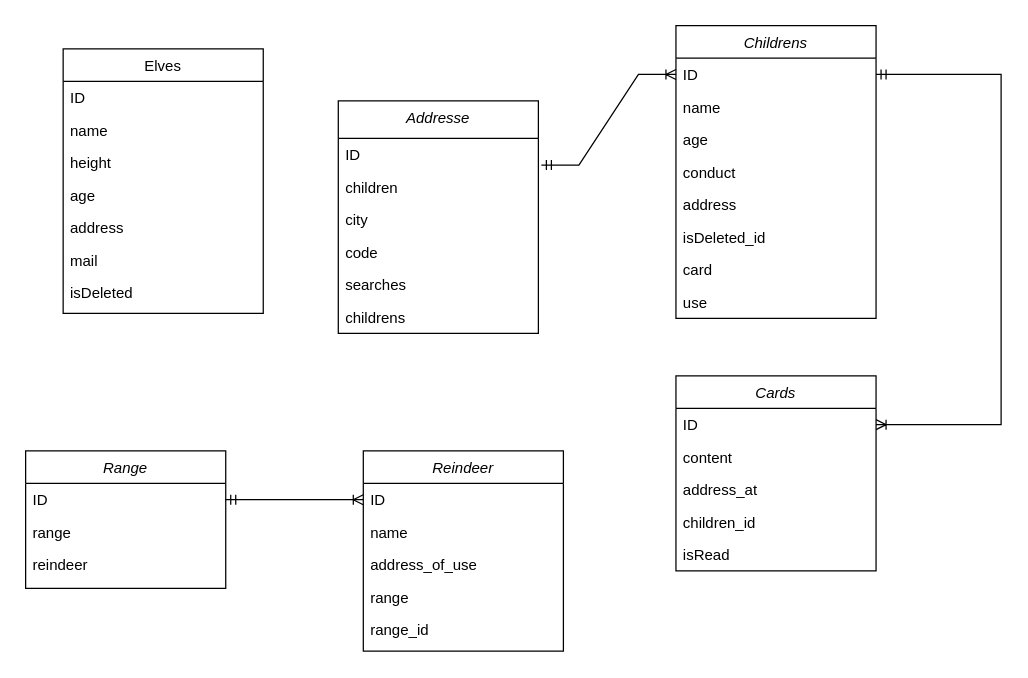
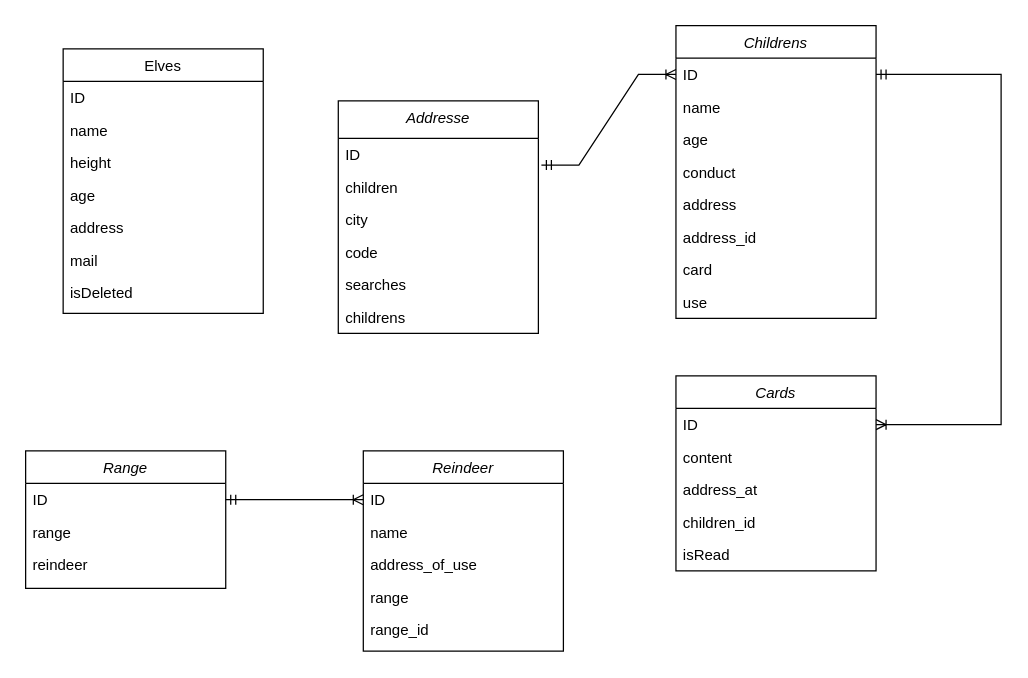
  <mxCell id="0" />
  <mxCell id="1" parent="0" />
  <mxCell id="2" value="Addresse&#10;" style="swimlane;fontStyle=2;align=center;verticalAlign=top;childLayout=stackLayout;horizontal=1;startSize=30;horizontalStack=0;resizeParent=1;resizeLast=0;collapsible=1;marginBottom=0;rounded=0;shadow=0;strokeWidth=1;labelBackgroundColor=none;" parent="1" vertex="1"><mxGeometry x="270" y="80" width="160" height="186" as="geometry"><mxRectangle x="220" y="120" width="160" height="26" as="alternateBounds" /></mxGeometry></mxCell>
  <mxCell id="3" value="ID" style="text;align=left;verticalAlign=top;spacingLeft=4;spacingRight=4;overflow=hidden;rotatable=0;points=[[0,0.5],[1,0.5]];portConstraint=eastwest;labelBackgroundColor=none;" parent="2" vertex="1"><mxGeometry y="30" width="160" height="26" as="geometry" /></mxCell>
  <mxCell id="4" value="children&#10;&#10;" style="text;align=left;verticalAlign=top;spacingLeft=4;spacingRight=4;overflow=hidden;rotatable=0;points=[[0,0.5],[1,0.5]];portConstraint=eastwest;rounded=0;shadow=0;html=0;labelBackgroundColor=none;" parent="2" vertex="1"><mxGeometry y="56" width="160" height="26" as="geometry" /></mxCell>
  <mxCell id="5" value="city" style="text;align=left;verticalAlign=top;spacingLeft=4;spacingRight=4;overflow=hidden;rotatable=0;points=[[0,0.5],[1,0.5]];portConstraint=eastwest;rounded=0;shadow=0;html=0;labelBackgroundColor=none;" parent="2" vertex="1"><mxGeometry y="82" width="160" height="26" as="geometry" /></mxCell>
  <mxCell id="6" value="code" style="text;align=left;verticalAlign=top;spacingLeft=4;spacingRight=4;overflow=hidden;rotatable=0;points=[[0,0.5],[1,0.5]];portConstraint=eastwest;rounded=0;shadow=0;html=0;labelBackgroundColor=none;" parent="2" vertex="1"><mxGeometry y="108" width="160" height="26" as="geometry" /></mxCell>
  <mxCell id="7" value="searches&#10;" style="text;align=left;verticalAlign=top;spacingLeft=4;spacingRight=4;overflow=hidden;rotatable=0;points=[[0,0.5],[1,0.5]];portConstraint=eastwest;rounded=0;shadow=0;html=0;labelBackgroundColor=none;" parent="2" vertex="1"><mxGeometry y="134" width="160" height="26" as="geometry" /></mxCell>
  <mxCell id="8" value="childrens" style="text;align=left;verticalAlign=top;spacingLeft=4;spacingRight=4;overflow=hidden;rotatable=0;points=[[0,0.5],[1,0.5]];portConstraint=eastwest;rounded=0;shadow=0;html=0;labelBackgroundColor=none;" parent="2" vertex="1"><mxGeometry y="160" width="160" height="26" as="geometry" /></mxCell>
  <mxCell id="9" value="Elves" style="swimlane;fontStyle=0;align=center;verticalAlign=top;childLayout=stackLayout;horizontal=1;startSize=26;horizontalStack=0;resizeParent=1;resizeLast=0;collapsible=1;marginBottom=0;rounded=0;shadow=0;strokeWidth=1;labelBackgroundColor=none;" parent="1" vertex="1"><mxGeometry x="50" y="38.5" width="160" height="211.5" as="geometry"><mxRectangle x="550" y="140" width="160" height="26" as="alternateBounds" /></mxGeometry></mxCell>
  <mxCell id="10" value="ID" style="text;align=left;verticalAlign=top;spacingLeft=4;spacingRight=4;overflow=hidden;rotatable=0;points=[[0,0.5],[1,0.5]];portConstraint=eastwest;labelBackgroundColor=none;" parent="9" vertex="1"><mxGeometry y="26" width="160" height="26" as="geometry" /></mxCell>
  <mxCell id="11" value="name" style="text;align=left;verticalAlign=top;spacingLeft=4;spacingRight=4;overflow=hidden;rotatable=0;points=[[0,0.5],[1,0.5]];portConstraint=eastwest;rounded=0;shadow=0;html=0;labelBackgroundColor=none;" parent="9" vertex="1"><mxGeometry y="52" width="160" height="26" as="geometry" /></mxCell>
  <mxCell id="12" value="height&#10;" style="text;align=left;verticalAlign=top;spacingLeft=4;spacingRight=4;overflow=hidden;rotatable=0;points=[[0,0.5],[1,0.5]];portConstraint=eastwest;rounded=0;shadow=0;html=0;labelBackgroundColor=none;" parent="9" vertex="1"><mxGeometry y="78" width="160" height="26" as="geometry" /></mxCell>
  <mxCell id="13" value="age&#10;" style="text;align=left;verticalAlign=top;spacingLeft=4;spacingRight=4;overflow=hidden;rotatable=0;points=[[0,0.5],[1,0.5]];portConstraint=eastwest;rounded=0;shadow=0;html=0;labelBackgroundColor=none;" parent="9" vertex="1"><mxGeometry y="104" width="160" height="26" as="geometry" /></mxCell>
  <mxCell id="14" value="address" style="text;align=left;verticalAlign=top;spacingLeft=4;spacingRight=4;overflow=hidden;rotatable=0;points=[[0,0.5],[1,0.5]];portConstraint=eastwest;rounded=0;shadow=0;html=0;labelBackgroundColor=none;" parent="9" vertex="1"><mxGeometry y="130" width="160" height="26" as="geometry" /></mxCell>
  <mxCell id="15" value="mail" style="text;align=left;verticalAlign=top;spacingLeft=4;spacingRight=4;overflow=hidden;rotatable=0;points=[[0,0.5],[1,0.5]];portConstraint=eastwest;rounded=0;shadow=0;html=0;labelBackgroundColor=none;" parent="9" vertex="1"><mxGeometry y="156" width="160" height="26" as="geometry" /></mxCell>
  <mxCell id="16" value="isDeleted" style="text;align=left;verticalAlign=top;spacingLeft=4;spacingRight=4;overflow=hidden;rotatable=0;points=[[0,0.5],[1,0.5]];portConstraint=eastwest;rounded=0;shadow=0;html=0;labelBackgroundColor=none;" parent="9" vertex="1"><mxGeometry y="182" width="160" height="26" as="geometry" /></mxCell>
  <mxCell id="17" value="Range&#10;" style="swimlane;fontStyle=2;align=center;verticalAlign=top;childLayout=stackLayout;horizontal=1;startSize=26;horizontalStack=0;resizeParent=1;resizeLast=0;collapsible=1;marginBottom=0;rounded=0;shadow=0;strokeWidth=1;labelBackgroundColor=none;" parent="1" vertex="1"><mxGeometry x="20" y="360" width="160" height="110" as="geometry"><mxRectangle x="220" y="120" width="160" height="26" as="alternateBounds" /></mxGeometry></mxCell>
  <mxCell id="18" value="ID" style="text;align=left;verticalAlign=top;spacingLeft=4;spacingRight=4;overflow=hidden;rotatable=0;points=[[0,0.5],[1,0.5]];portConstraint=eastwest;labelBackgroundColor=none;" parent="17" vertex="1"><mxGeometry y="26" width="160" height="26" as="geometry" /></mxCell>
  <mxCell id="19" value="range&#10;" style="text;align=left;verticalAlign=top;spacingLeft=4;spacingRight=4;overflow=hidden;rotatable=0;points=[[0,0.5],[1,0.5]];portConstraint=eastwest;rounded=0;shadow=0;html=0;labelBackgroundColor=none;" parent="17" vertex="1"><mxGeometry y="52" width="160" height="26" as="geometry" /></mxCell>
  <mxCell id="20" value="reindeer" style="text;align=left;verticalAlign=top;spacingLeft=4;spacingRight=4;overflow=hidden;rotatable=0;points=[[0,0.5],[1,0.5]];portConstraint=eastwest;rounded=0;shadow=0;html=0;labelBackgroundColor=none;" parent="17" vertex="1"><mxGeometry y="78" width="160" height="26" as="geometry" /></mxCell>
  <mxCell id="21" value="Reindeer&#10;" style="swimlane;fontStyle=2;align=center;verticalAlign=top;childLayout=stackLayout;horizontal=1;startSize=26;horizontalStack=0;resizeParent=1;resizeLast=0;collapsible=1;marginBottom=0;rounded=0;shadow=0;strokeWidth=1;labelBackgroundColor=none;" parent="1" vertex="1"><mxGeometry x="290" y="360" width="160" height="160" as="geometry"><mxRectangle x="220" y="120" width="160" height="26" as="alternateBounds" /></mxGeometry></mxCell>
  <mxCell id="22" value="ID" style="text;align=left;verticalAlign=top;spacingLeft=4;spacingRight=4;overflow=hidden;rotatable=0;points=[[0,0.5],[1,0.5]];portConstraint=eastwest;labelBackgroundColor=none;" parent="21" vertex="1"><mxGeometry y="26" width="160" height="26" as="geometry" /></mxCell>
  <mxCell id="23" value="name&#10;" style="text;align=left;verticalAlign=top;spacingLeft=4;spacingRight=4;overflow=hidden;rotatable=0;points=[[0,0.5],[1,0.5]];portConstraint=eastwest;rounded=0;shadow=0;html=0;labelBackgroundColor=none;" parent="21" vertex="1"><mxGeometry y="52" width="160" height="26" as="geometry" /></mxCell>
  <mxCell id="24" value="address_of_use" style="text;align=left;verticalAlign=top;spacingLeft=4;spacingRight=4;overflow=hidden;rotatable=0;points=[[0,0.5],[1,0.5]];portConstraint=eastwest;rounded=0;shadow=0;html=0;labelBackgroundColor=none;" parent="21" vertex="1"><mxGeometry y="78" width="160" height="26" as="geometry" /></mxCell>
  <mxCell id="25" value="range" style="text;align=left;verticalAlign=top;spacingLeft=4;spacingRight=4;overflow=hidden;rotatable=0;points=[[0,0.5],[1,0.5]];portConstraint=eastwest;rounded=0;shadow=0;html=0;labelBackgroundColor=none;" parent="21" vertex="1"><mxGeometry y="104" width="160" height="26" as="geometry" /></mxCell>
  <mxCell id="26" value="range_id" style="text;align=left;verticalAlign=top;spacingLeft=4;spacingRight=4;overflow=hidden;rotatable=0;points=[[0,0.5],[1,0.5]];portConstraint=eastwest;rounded=0;shadow=0;html=0;labelBackgroundColor=none;" parent="21" vertex="1"><mxGeometry y="130" width="160" height="26" as="geometry" /></mxCell>
  <mxCell id="27" value="" style="fontSize=12;html=1;endArrow=ERoneToMany;startArrow=ERmandOne;rounded=0;" parent="1" source="18" target="22" edge="1"><mxGeometry width="100" height="100" relative="1" as="geometry"><mxPoint x="184" y="282" as="sourcePoint" /><mxPoint x="320" y="302" as="targetPoint" /></mxGeometry></mxCell>
  <mxCell id="28" value="Childrens&#10;" style="swimlane;fontStyle=2;align=center;verticalAlign=top;childLayout=stackLayout;horizontal=1;startSize=26;horizontalStack=0;resizeParent=1;resizeLast=0;collapsible=1;marginBottom=0;rounded=0;shadow=0;strokeWidth=1;labelBackgroundColor=none;" parent="1" vertex="1"><mxGeometry x="540" y="20" width="160" height="234" as="geometry"><mxRectangle x="220" y="120" width="160" height="26" as="alternateBounds" /></mxGeometry></mxCell>
  <mxCell id="29" value="ID" style="text;align=left;verticalAlign=top;spacingLeft=4;spacingRight=4;overflow=hidden;rotatable=0;points=[[0,0.5],[1,0.5]];portConstraint=eastwest;labelBackgroundColor=none;" parent="28" vertex="1"><mxGeometry y="26" width="160" height="26" as="geometry" /></mxCell>
  <mxCell id="30" value="name&#10;" style="text;align=left;verticalAlign=top;spacingLeft=4;spacingRight=4;overflow=hidden;rotatable=0;points=[[0,0.5],[1,0.5]];portConstraint=eastwest;rounded=0;shadow=0;html=0;labelBackgroundColor=none;" parent="28" vertex="1"><mxGeometry y="52" width="160" height="26" as="geometry" /></mxCell>
  <mxCell id="31" value="age" style="text;align=left;verticalAlign=top;spacingLeft=4;spacingRight=4;overflow=hidden;rotatable=0;points=[[0,0.5],[1,0.5]];portConstraint=eastwest;rounded=0;shadow=0;html=0;labelBackgroundColor=none;" parent="28" vertex="1"><mxGeometry y="78" width="160" height="26" as="geometry" /></mxCell>
  <mxCell id="32" value="conduct" style="text;align=left;verticalAlign=top;spacingLeft=4;spacingRight=4;overflow=hidden;rotatable=0;points=[[0,0.5],[1,0.5]];portConstraint=eastwest;rounded=0;shadow=0;html=0;labelBackgroundColor=none;" parent="28" vertex="1"><mxGeometry y="104" width="160" height="26" as="geometry" /></mxCell>
  <mxCell id="33" value="address" style="text;align=left;verticalAlign=top;spacingLeft=4;spacingRight=4;overflow=hidden;rotatable=0;points=[[0,0.5],[1,0.5]];portConstraint=eastwest;rounded=0;shadow=0;html=0;labelBackgroundColor=none;" parent="28" vertex="1"><mxGeometry y="130" width="160" height="26" as="geometry" /></mxCell>
- <mxCell id="34" value="isDeleted_id" style="text;align=left;verticalAlign=top;spacingLeft=4;spacingRight=4;overflow=hidden;rotatable=0;points=[[0,0.5],[1,0.5]];portConstraint=eastwest;rounded=0;shadow=0;html=0;labelBackgroundColor=none;" parent="28" vertex="1"><mxGeometry y="156" width="160" height="26" as="geometry" /></mxCell>
+ <mxCell id="34" value="address_id" style="text;align=left;verticalAlign=top;spacingLeft=4;spacingRight=4;overflow=hidden;rotatable=0;points=[[0,0.5],[1,0.5]];portConstraint=eastwest;rounded=0;shadow=0;html=0;labelBackgroundColor=none;" parent="28" vertex="1"><mxGeometry y="156" width="160" height="26" as="geometry" /></mxCell>
  <mxCell id="35" value="card" style="text;align=left;verticalAlign=top;spacingLeft=4;spacingRight=4;overflow=hidden;rotatable=0;points=[[0,0.5],[1,0.5]];portConstraint=eastwest;rounded=0;shadow=0;html=0;labelBackgroundColor=none;" parent="28" vertex="1"><mxGeometry y="182" width="160" height="26" as="geometry" /></mxCell>
  <mxCell id="36" value="use" style="text;align=left;verticalAlign=top;spacingLeft=4;spacingRight=4;overflow=hidden;rotatable=0;points=[[0,0.5],[1,0.5]];portConstraint=eastwest;rounded=0;shadow=0;html=0;labelBackgroundColor=none;" parent="28" vertex="1"><mxGeometry y="208" width="160" height="26" as="geometry" /></mxCell>
  <mxCell id="37" value="" style="edgeStyle=entityRelationEdgeStyle;fontSize=12;html=1;endArrow=ERoneToMany;startArrow=ERmandOne;rounded=0;exitX=1.015;exitY=0.822;exitDx=0;exitDy=0;entryX=0;entryY=0.5;entryDx=0;entryDy=0;exitPerimeter=0;" parent="1" source="3" target="29" edge="1"><mxGeometry width="100" height="100" relative="1" as="geometry"><mxPoint x="432" y="36" as="sourcePoint" /><mxPoint x="383" y="95" as="targetPoint" /><Array as="points"><mxPoint x="373" y="240" /><mxPoint x="403" y="120" /><mxPoint x="403" y="90" /><mxPoint x="405" y="90" /><mxPoint x="383" y="110" /><mxPoint x="383" y="50" /></Array></mxGeometry></mxCell>
  <mxCell id="38" value="Cards&#10;" style="swimlane;fontStyle=2;align=center;verticalAlign=top;childLayout=stackLayout;horizontal=1;startSize=26;horizontalStack=0;resizeParent=1;resizeLast=0;collapsible=1;marginBottom=0;rounded=0;shadow=0;strokeWidth=1;labelBackgroundColor=none;" parent="1" vertex="1"><mxGeometry x="540" y="300" width="160" height="156" as="geometry"><mxRectangle x="220" y="120" width="160" height="26" as="alternateBounds" /></mxGeometry></mxCell>
  <mxCell id="39" value="ID" style="text;align=left;verticalAlign=top;spacingLeft=4;spacingRight=4;overflow=hidden;rotatable=0;points=[[0,0.5],[1,0.5]];portConstraint=eastwest;labelBackgroundColor=none;" parent="38" vertex="1"><mxGeometry y="26" width="160" height="26" as="geometry" /></mxCell>
  <mxCell id="40" value="content&#10;" style="text;align=left;verticalAlign=top;spacingLeft=4;spacingRight=4;overflow=hidden;rotatable=0;points=[[0,0.5],[1,0.5]];portConstraint=eastwest;rounded=0;shadow=0;html=0;labelBackgroundColor=none;" parent="38" vertex="1"><mxGeometry y="52" width="160" height="26" as="geometry" /></mxCell>
  <mxCell id="41" value="address_at" style="text;align=left;verticalAlign=top;spacingLeft=4;spacingRight=4;overflow=hidden;rotatable=0;points=[[0,0.5],[1,0.5]];portConstraint=eastwest;rounded=0;shadow=0;html=0;labelBackgroundColor=none;" parent="38" vertex="1"><mxGeometry y="78" width="160" height="26" as="geometry" /></mxCell>
  <mxCell id="42" value="children_id" style="text;align=left;verticalAlign=top;spacingLeft=4;spacingRight=4;overflow=hidden;rotatable=0;points=[[0,0.5],[1,0.5]];portConstraint=eastwest;rounded=0;shadow=0;html=0;labelBackgroundColor=none;" parent="38" vertex="1"><mxGeometry y="104" width="160" height="26" as="geometry" /></mxCell>
  <mxCell id="43" value="isRead" style="text;align=left;verticalAlign=top;spacingLeft=4;spacingRight=4;overflow=hidden;rotatable=0;points=[[0,0.5],[1,0.5]];portConstraint=eastwest;rounded=0;shadow=0;html=0;labelBackgroundColor=none;" parent="38" vertex="1"><mxGeometry y="130" width="160" height="26" as="geometry" /></mxCell>
  <mxCell id="44" value="" style="fontSize=12;html=1;endArrow=ERoneToMany;startArrow=ERmandOne;rounded=0;edgeStyle=elbowEdgeStyle;elbow=vertical;exitX=1;exitY=0.5;exitDx=0;exitDy=0;" parent="1" source="29" target="39" edge="1"><mxGeometry width="100" height="100" relative="1" as="geometry"><mxPoint x="720" y="101.682" as="sourcePoint" /><mxPoint x="827.6" y="105.31" as="targetPoint" /><Array as="points"><mxPoint x="800" y="200" /></Array></mxGeometry></mxCell>
